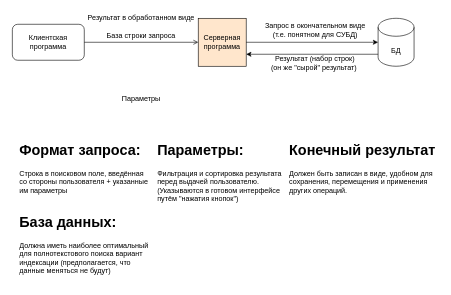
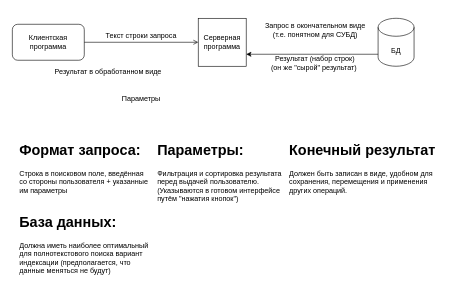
  <mxCell id="0" />
  <mxCell id="1" parent="0" />
- <mxCell id="2" value="Серверная программа" style="whiteSpace=wrap;html=1;aspect=fixed;fillColor=#ffe6cc;" parent="1" vertex="1"><mxGeometry x="330" y="30" width="80" height="80" as="geometry" /></mxCell>
+ <mxCell id="2" value="Серверная программа" style="whiteSpace=wrap;html=1;aspect=fixed;" parent="1" vertex="1"><mxGeometry x="330" y="30" width="80" height="80" as="geometry" /></mxCell>
  <mxCell id="3" value="" style="shape=cylinder3;whiteSpace=wrap;html=1;boundedLbl=1;backgroundOutline=1;size=15;" parent="1" vertex="1"><mxGeometry x="630" y="30" width="60" height="80" as="geometry" /></mxCell>
- <mxCell id="4" value="" style="endArrow=classic;html=1;rounded=0;entryX=0;entryY=0;entryDx=0;entryDy=0;exitX=1;exitY=0.5;exitDx=0;exitDy=0;" parent="1" source="2" target="7" edge="1"><mxGeometry width="50" height="50" relative="1" as="geometry"><mxPoint x="415" y="70" as="sourcePoint" /><mxPoint x="635" y="70" as="targetPoint" /></mxGeometry></mxCell>
  <mxCell id="5" value="" style="endArrow=classic;html=1;rounded=0;exitX=0;exitY=0.75;exitDx=0;exitDy=0;exitPerimeter=0;entryX=1;entryY=0.75;entryDx=0;entryDy=0;" parent="1" source="3" target="2" edge="1"><mxGeometry width="50" height="50" relative="1" as="geometry"><mxPoint x="420" y="130" as="sourcePoint" /><mxPoint x="470" y="80" as="targetPoint" /></mxGeometry></mxCell>
  <mxCell id="6" value="Результат (набор строк)&lt;div&gt;(он же &quot;сырой&quot; результат)&amp;nbsp;&lt;/div&gt;" style="text;html=1;align=center;verticalAlign=middle;whiteSpace=wrap;rounded=0;" parent="1" vertex="1"><mxGeometry x="430" y="90" width="190" height="30" as="geometry" /></mxCell>
  <mxCell id="7" value="БД" style="text;html=1;align=center;verticalAlign=middle;whiteSpace=wrap;rounded=0;" parent="1" vertex="1"><mxGeometry x="630" y="70" width="60" height="30" as="geometry" /></mxCell>
  <mxCell id="8" value="Клиентская программа" style="whiteSpace=wrap;html=1;rounded=1;" parent="1" vertex="1"><mxGeometry x="20" y="40" width="120" height="60" as="geometry" /></mxCell>
  <mxCell id="9" value="" style="endArrow=open;html=1;rounded=0;exitX=0;exitY=1;exitDx=0;exitDy=0;entryX=0;entryY=0.5;entryDx=0;entryDy=0;" parent="1" source="10" target="2" edge="1"><mxGeometry width="50" height="50" relative="1" as="geometry"><mxPoint x="150" y="120" as="sourcePoint" /><mxPoint x="200" y="70" as="targetPoint" /></mxGeometry></mxCell>
- <mxCell id="10" value="База строки запроса" style="text;html=1;align=center;verticalAlign=middle;whiteSpace=wrap;rounded=0;" parent="1" vertex="1"><mxGeometry x="140" y="50" width="190" height="20" as="geometry" /></mxCell>
+ <mxCell id="10" value="Текст строки запроса" style="text;html=1;align=center;verticalAlign=middle;whiteSpace=wrap;rounded=0;" parent="1" vertex="1"><mxGeometry x="140" y="50" width="190" height="20" as="geometry" /></mxCell>
  <mxCell id="11" value="Запрос в окончательном виде&lt;div&gt;(т.е. понятном для СУБД)&lt;/div&gt;" style="text;html=1;align=center;verticalAlign=middle;resizable=0;points=[];autosize=1;strokeColor=none;fillColor=none;" parent="1" vertex="1"><mxGeometry x="430" y="30" width="190" height="40" as="geometry" /></mxCell>
- <mxCell id="12" value="Результат в обработанном виде" style="text;html=1;align=center;verticalAlign=middle;whiteSpace=wrap;rounded=0;" parent="1" vertex="1"><mxGeometry x="140" y="20" width="190" height="20" as="geometry" /></mxCell>
+ <mxCell id="12" value="Результат в обработанном виде" style="text;html=1;align=center;verticalAlign=middle;whiteSpace=wrap;rounded=0;" parent="1" vertex="1"><mxGeometry x="85" y="110" width="190" height="20" as="geometry" /></mxCell>
  <mxCell id="13" value="&lt;h1 style=&quot;margin-top: 0px;&quot;&gt;Формат запроса:&amp;nbsp;&lt;/h1&gt;&lt;div&gt;Строка в поисковом поле, введённая со стороны пользователя + указанные им параметры&lt;/div&gt;" style="text;html=1;whiteSpace=wrap;overflow=hidden;rounded=0;" parent="1" vertex="1"><mxGeometry x="30" y="230" width="220" height="120" as="geometry" /></mxCell>
  <mxCell id="14" value="Параметры" style="text;html=1;align=center;verticalAlign=middle;whiteSpace=wrap;rounded=0;" parent="1" vertex="1"><mxGeometry x="140" y="155" width="190" height="20" as="geometry" /></mxCell>
  <mxCell id="15" value="&lt;h1 style=&quot;margin-top: 0px;&quot;&gt;Параметры:&lt;/h1&gt;&lt;p&gt;Фильтрация и сортировка результата перед выдачей пользователю. (Указываются в готовом интерфейсе путём &quot;нажатия кнопок&quot;)&amp;nbsp;&lt;/p&gt;" style="text;html=1;whiteSpace=wrap;overflow=hidden;rounded=0;" parent="1" vertex="1"><mxGeometry x="260" y="230" width="220" height="120" as="geometry" /></mxCell>
  <mxCell id="16" value="&lt;h1 style=&quot;margin-top: 0px;&quot;&gt;Конечный результат&lt;/h1&gt;&lt;p&gt;Должен быть записан в виде, удобном для сохранения, перемещения и применения других операций.&lt;/p&gt;" style="text;html=1;whiteSpace=wrap;overflow=hidden;rounded=0;" parent="1" vertex="1"><mxGeometry x="480" y="230" width="250" height="120" as="geometry" /></mxCell>
  <mxCell id="17" value="&lt;h1 style=&quot;margin-top: 0px;&quot;&gt;&lt;span style=&quot;background-color: transparent; color: light-dark(rgb(0, 0, 0), rgb(255, 255, 255));&quot;&gt;База данных:&lt;/span&gt;&lt;/h1&gt;&lt;div&gt;Должна иметь наиболее оптимальный для полнотекстового поиска вариант индексации (предполагается, что данные меняться не будут)&lt;/div&gt;" style="text;html=1;whiteSpace=wrap;overflow=hidden;rounded=0;" parent="1" vertex="1"><mxGeometry x="30" y="350" width="230" height="120" as="geometry" /></mxCell>
